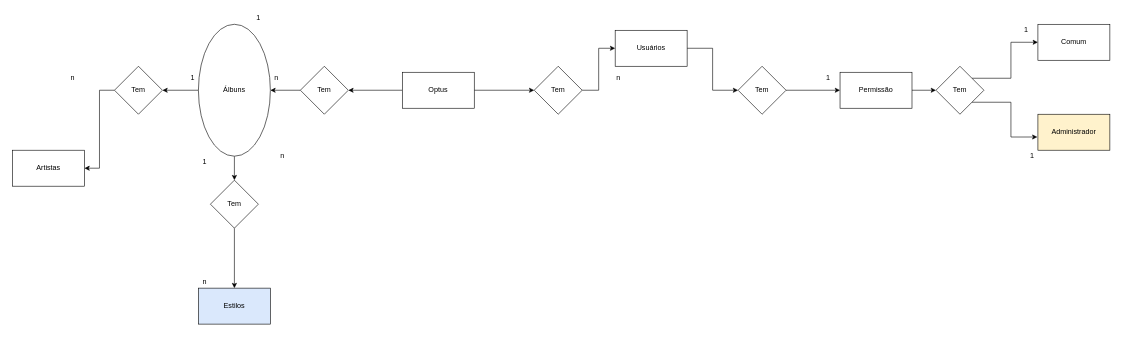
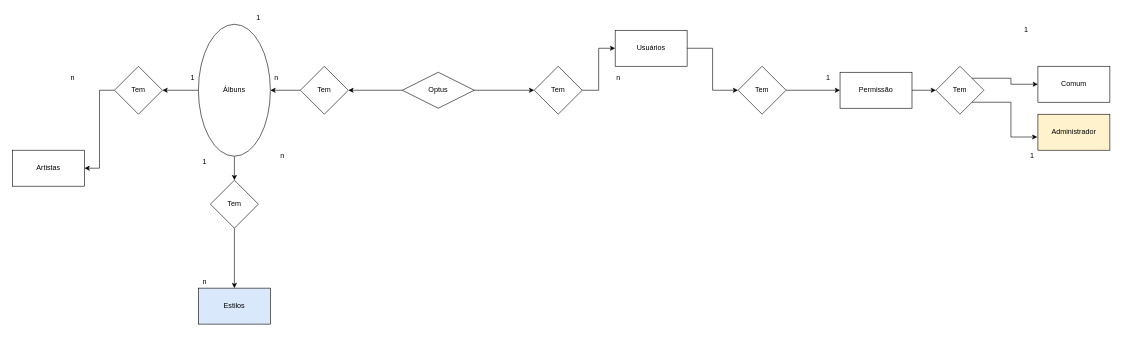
  <mxCell id="0" />
  <mxCell id="1" parent="0" />
  <mxCell id="2" style="edgeStyle=orthogonalEdgeStyle;rounded=0;orthogonalLoop=1;jettySize=auto;html=1;exitX=0.5;exitY=1;exitDx=0;exitDy=0;entryX=0.5;entryY=0;entryDx=0;entryDy=0;" edge="1" parent="1" source="4" target="14"><mxGeometry relative="1" as="geometry" /></mxCell>
  <mxCell id="3" style="edgeStyle=orthogonalEdgeStyle;rounded=0;orthogonalLoop=1;jettySize=auto;html=1;exitX=0;exitY=0.5;exitDx=0;exitDy=0;entryX=1;entryY=0.5;entryDx=0;entryDy=0;" edge="1" parent="1" source="4" target="35"><mxGeometry relative="1" as="geometry" /></mxCell>
  <mxCell id="4" value="Álbuns" style="ellipse;whiteSpace=wrap;html=1;" parent="1" vertex="1"><mxGeometry x="330" y="40" width="120" height="220" as="geometry" /></mxCell>
  <mxCell id="5" value="Estilos" style="rounded=0;whiteSpace=wrap;html=1;fillColor=#dae8fc;" parent="1" vertex="1"><mxGeometry x="330" y="480" width="120" height="60" as="geometry" /></mxCell>
  <mxCell id="6" style="edgeStyle=orthogonalEdgeStyle;rounded=0;orthogonalLoop=1;jettySize=auto;html=1;exitX=1;exitY=0.5;exitDx=0;exitDy=0;" edge="1" parent="1" source="7" target="12"><mxGeometry relative="1" as="geometry" /></mxCell>
  <mxCell id="7" value="Tem" style="rhombus;whiteSpace=wrap;html=1;" parent="1" vertex="1"><mxGeometry x="890" y="110" width="80" height="80" as="geometry" /></mxCell>
  <mxCell id="8" style="edgeStyle=orthogonalEdgeStyle;rounded=0;orthogonalLoop=1;jettySize=auto;html=1;exitX=1;exitY=0.5;exitDx=0;exitDy=0;" edge="1" parent="1" source="9" target="26"><mxGeometry relative="1" as="geometry" /></mxCell>
  <mxCell id="9" value="Tem" style="rhombus;whiteSpace=wrap;html=1;" parent="1" vertex="1"><mxGeometry x="1230" y="110" width="80" height="80" as="geometry" /></mxCell>
  <mxCell id="10" value="Administrador" style="rounded=0;whiteSpace=wrap;html=1;fillColor=#fff2cc;" parent="1" vertex="1"><mxGeometry x="1730" y="190" width="120" height="60" as="geometry" /></mxCell>
  <mxCell id="11" style="edgeStyle=orthogonalEdgeStyle;rounded=0;orthogonalLoop=1;jettySize=auto;html=1;exitX=1;exitY=0.5;exitDx=0;exitDy=0;entryX=0;entryY=0.5;entryDx=0;entryDy=0;" edge="1" parent="1" source="12" target="9"><mxGeometry relative="1" as="geometry" /></mxCell>
  <mxCell id="12" value="Usuários" style="rounded=0;whiteSpace=wrap;html=1;" parent="1" vertex="1"><mxGeometry x="1025" y="50" width="120" height="60" as="geometry" /></mxCell>
  <mxCell id="13" style="edgeStyle=orthogonalEdgeStyle;rounded=0;orthogonalLoop=1;jettySize=auto;html=1;exitX=0.5;exitY=1;exitDx=0;exitDy=0;entryX=0.5;entryY=0;entryDx=0;entryDy=0;" edge="1" parent="1" source="14" target="5"><mxGeometry relative="1" as="geometry" /></mxCell>
  <mxCell id="14" value="Tem" style="rhombus;whiteSpace=wrap;html=1;" parent="1" vertex="1"><mxGeometry x="350" y="300" width="80" height="80" as="geometry" /></mxCell>
  <mxCell id="15" style="edgeStyle=orthogonalEdgeStyle;rounded=0;orthogonalLoop=1;jettySize=auto;html=1;exitX=1;exitY=0;exitDx=0;exitDy=0;entryX=0;entryY=0.5;entryDx=0;entryDy=0;" edge="1" parent="1" source="17" target="28"><mxGeometry relative="1" as="geometry" /></mxCell>
  <mxCell id="16" style="edgeStyle=orthogonalEdgeStyle;rounded=0;orthogonalLoop=1;jettySize=auto;html=1;exitX=1;exitY=1;exitDx=0;exitDy=0;entryX=-0.008;entryY=0.633;entryDx=0;entryDy=0;entryPerimeter=0;" edge="1" parent="1" source="17" target="10"><mxGeometry relative="1" as="geometry" /></mxCell>
  <mxCell id="17" value="Tem" style="rhombus;whiteSpace=wrap;html=1;" parent="1" vertex="1"><mxGeometry x="1560" y="110" width="80" height="80" as="geometry" /></mxCell>
  <mxCell id="18" style="edgeStyle=orthogonalEdgeStyle;rounded=0;orthogonalLoop=1;jettySize=auto;html=1;exitX=1;exitY=0.5;exitDx=0;exitDy=0;entryX=0;entryY=0.5;entryDx=0;entryDy=0;" edge="1" parent="1" source="20" target="7"><mxGeometry relative="1" as="geometry" /></mxCell>
  <mxCell id="19" style="edgeStyle=orthogonalEdgeStyle;rounded=0;orthogonalLoop=1;jettySize=auto;html=1;exitX=0;exitY=0.5;exitDx=0;exitDy=0;entryX=1;entryY=0.5;entryDx=0;entryDy=0;" edge="1" parent="1" source="20" target="24"><mxGeometry relative="1" as="geometry"><mxPoint x="600" y="150" as="targetPoint" /></mxGeometry></mxCell>
- <mxCell id="20" value="Optus" style="rounded=0;whiteSpace=wrap;html=1;" vertex="1" parent="1"><mxGeometry x="670" y="120" width="120" height="60" as="geometry" /></mxCell>
+ <mxCell id="20" value="Optus" style="rhombus;whiteSpace=wrap;html=1;" vertex="1" parent="1"><mxGeometry x="670" y="120" width="120" height="60" as="geometry" /></mxCell>
  <mxCell id="21" value="n" style="text;html=1;align=center;verticalAlign=middle;resizable=0;points=[];autosize=1;" vertex="1" parent="1"><mxGeometry x="1020" y="120" width="20" height="20" as="geometry" /></mxCell>
  <mxCell id="22" value="n" style="text;html=1;align=center;verticalAlign=middle;resizable=0;points=[];autosize=1;" vertex="1" parent="1"><mxGeometry x="450" y="120" width="20" height="20" as="geometry" /></mxCell>
  <mxCell id="23" style="edgeStyle=orthogonalEdgeStyle;rounded=0;orthogonalLoop=1;jettySize=auto;html=1;exitX=0;exitY=0.5;exitDx=0;exitDy=0;entryX=1;entryY=0.5;entryDx=0;entryDy=0;" edge="1" parent="1" source="24" target="4"><mxGeometry relative="1" as="geometry" /></mxCell>
  <mxCell id="24" value="Tem" style="rhombus;whiteSpace=wrap;html=1;" vertex="1" parent="1"><mxGeometry x="500" y="110" width="80" height="80" as="geometry" /></mxCell>
  <mxCell id="25" style="edgeStyle=orthogonalEdgeStyle;rounded=0;orthogonalLoop=1;jettySize=auto;html=1;exitX=1;exitY=0.5;exitDx=0;exitDy=0;entryX=0;entryY=0.5;entryDx=0;entryDy=0;" edge="1" parent="1" source="26" target="17"><mxGeometry relative="1" as="geometry" /></mxCell>
  <mxCell id="26" value="Permissão" style="rounded=0;whiteSpace=wrap;html=1;" vertex="1" parent="1"><mxGeometry x="1400" y="120" width="120" height="60" as="geometry" /></mxCell>
  <mxCell id="27" value="1" style="text;html=1;align=center;verticalAlign=middle;resizable=0;points=[];autosize=1;" vertex="1" parent="1"><mxGeometry x="1370" y="120" width="20" height="20" as="geometry" /></mxCell>
- <mxCell id="28" value="Comum" style="rounded=0;whiteSpace=wrap;html=1;" vertex="1" parent="1"><mxGeometry x="1730" y="40" width="120" height="60" as="geometry" /></mxCell>
+ <mxCell id="28" value="Comum" style="rounded=0;whiteSpace=wrap;html=1;" vertex="1" parent="1"><mxGeometry x="1730" y="110" width="120" height="60" as="geometry" /></mxCell>
  <mxCell id="29" value="1" style="text;html=1;align=center;verticalAlign=middle;resizable=0;points=[];autosize=1;" vertex="1" parent="1"><mxGeometry x="1710" y="250" width="20" height="20" as="geometry" /></mxCell>
  <mxCell id="30" value="1" style="text;html=1;align=center;verticalAlign=middle;resizable=0;points=[];autosize=1;" vertex="1" parent="1"><mxGeometry x="1700" y="40" width="20" height="20" as="geometry" /></mxCell>
  <mxCell id="31" value="1" style="text;html=1;align=center;verticalAlign=middle;resizable=0;points=[];autosize=1;" vertex="1" parent="1"><mxGeometry x="330" y="260" width="20" height="20" as="geometry" /></mxCell>
  <mxCell id="32" value="n" style="text;html=1;align=center;verticalAlign=middle;resizable=0;points=[];autosize=1;" vertex="1" parent="1"><mxGeometry x="330" y="460" width="20" height="20" as="geometry" /></mxCell>
  <mxCell id="33" value="Artistas" style="rounded=0;whiteSpace=wrap;html=1;" vertex="1" parent="1"><mxGeometry x="20" y="250" width="120" height="60" as="geometry" /></mxCell>
  <mxCell id="34" style="edgeStyle=orthogonalEdgeStyle;rounded=0;orthogonalLoop=1;jettySize=auto;html=1;exitX=0;exitY=0.5;exitDx=0;exitDy=0;entryX=1;entryY=0.5;entryDx=0;entryDy=0;" edge="1" parent="1" source="35" target="33"><mxGeometry relative="1" as="geometry" /></mxCell>
  <mxCell id="35" value="Tem" style="rhombus;whiteSpace=wrap;html=1;" vertex="1" parent="1"><mxGeometry x="190" y="110" width="80" height="80" as="geometry" /></mxCell>
  <mxCell id="36" value="1" style="text;html=1;align=center;verticalAlign=middle;resizable=0;points=[];autosize=1;" vertex="1" parent="1"><mxGeometry x="310" y="120" width="20" height="20" as="geometry" /></mxCell>
  <mxCell id="37" value="n" style="text;html=1;align=center;verticalAlign=middle;resizable=0;points=[];autosize=1;" vertex="1" parent="1"><mxGeometry x="110" y="120" width="20" height="20" as="geometry" /></mxCell>
  <mxCell id="38" value="1" style="text;html=1;align=center;verticalAlign=middle;resizable=0;points=[];autosize=1;" vertex="1" parent="1"><mxGeometry x="420" y="20" width="20" height="20" as="geometry" /></mxCell>
  <mxCell id="39" value="n" style="text;html=1;align=center;verticalAlign=middle;resizable=0;points=[];autosize=1;" vertex="1" parent="1"><mxGeometry x="460" y="250" width="20" height="20" as="geometry" /></mxCell>
